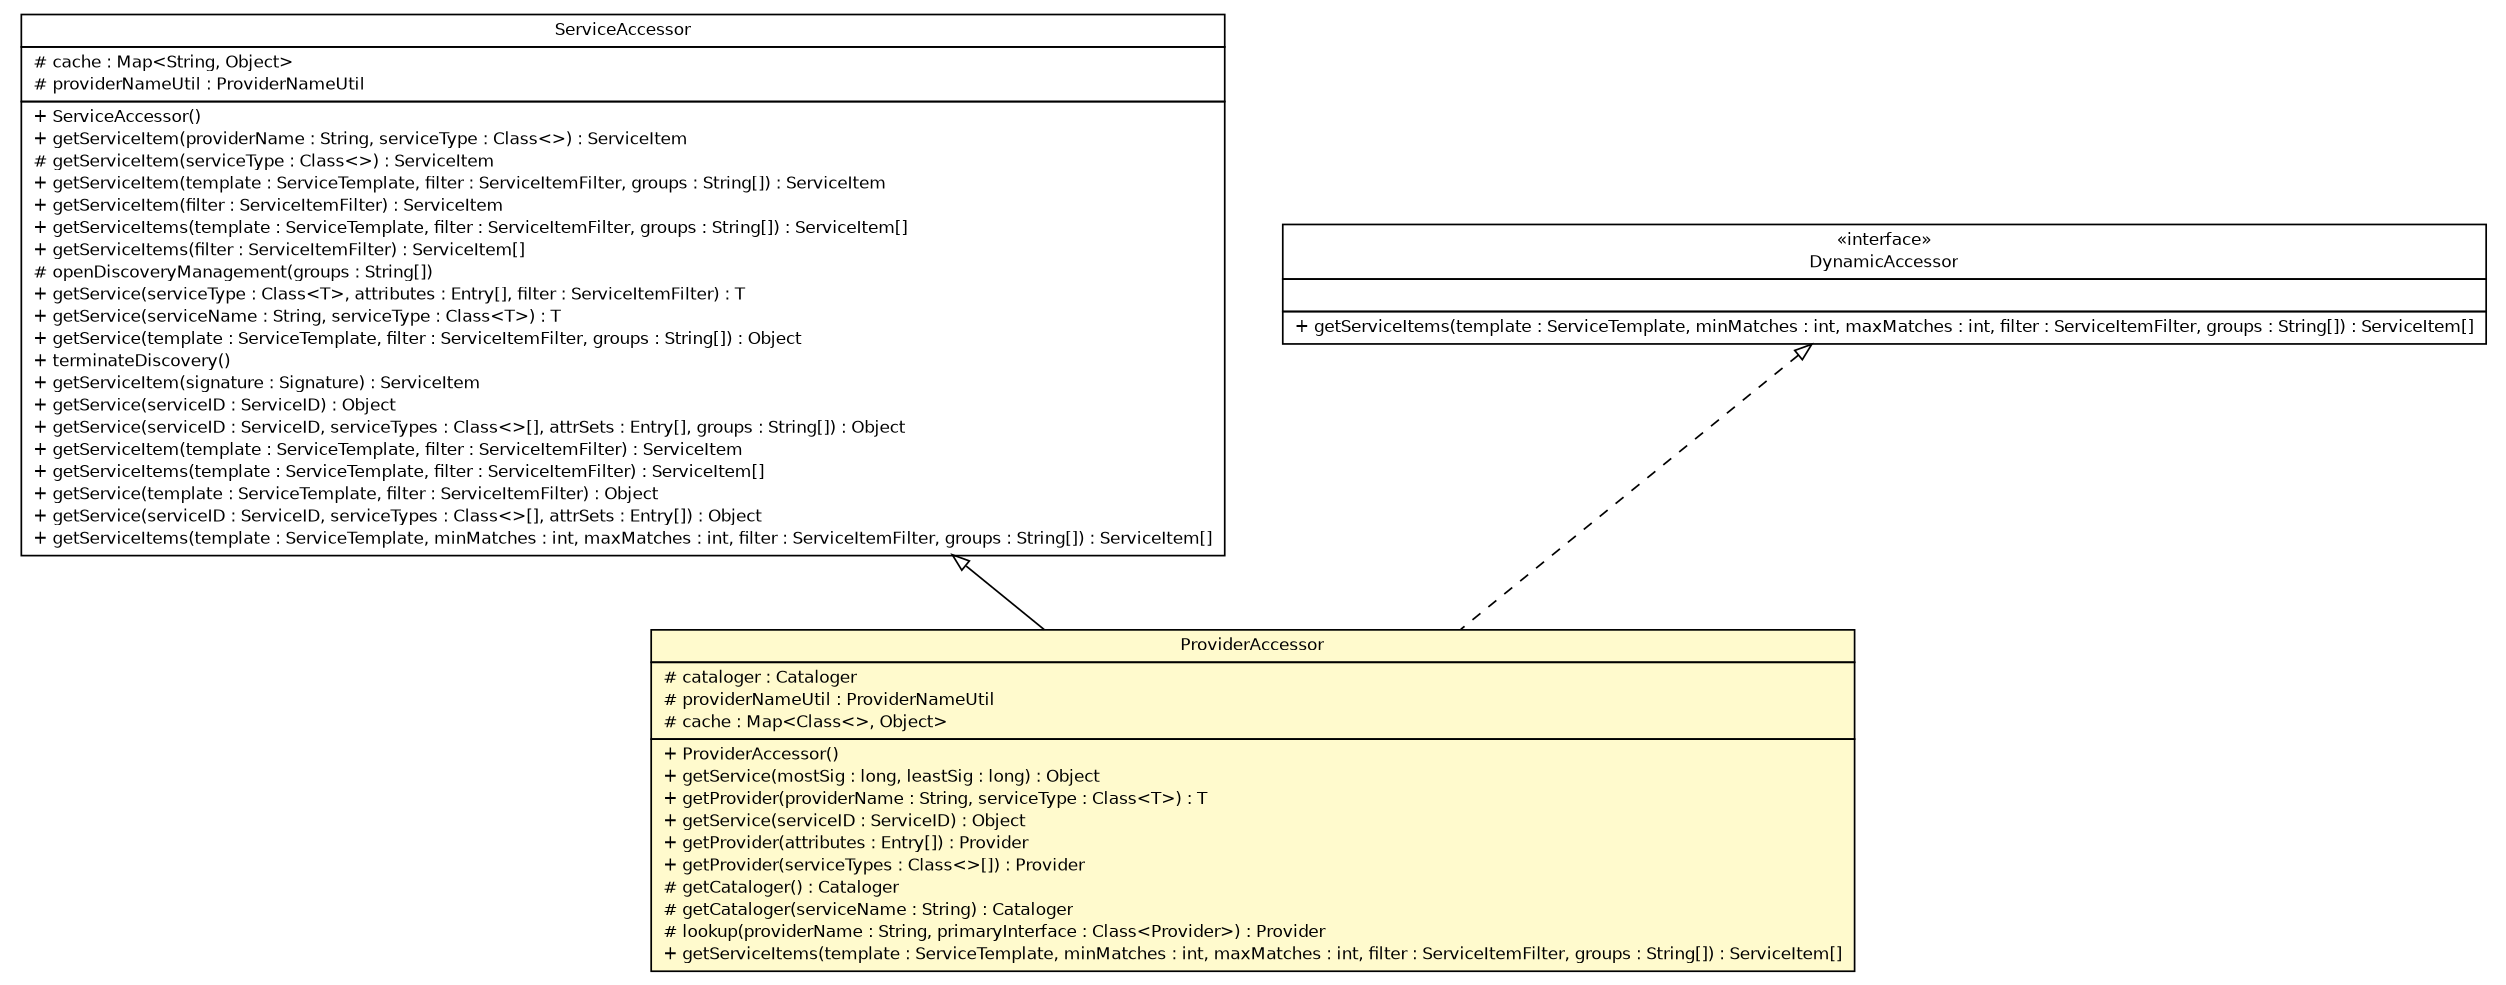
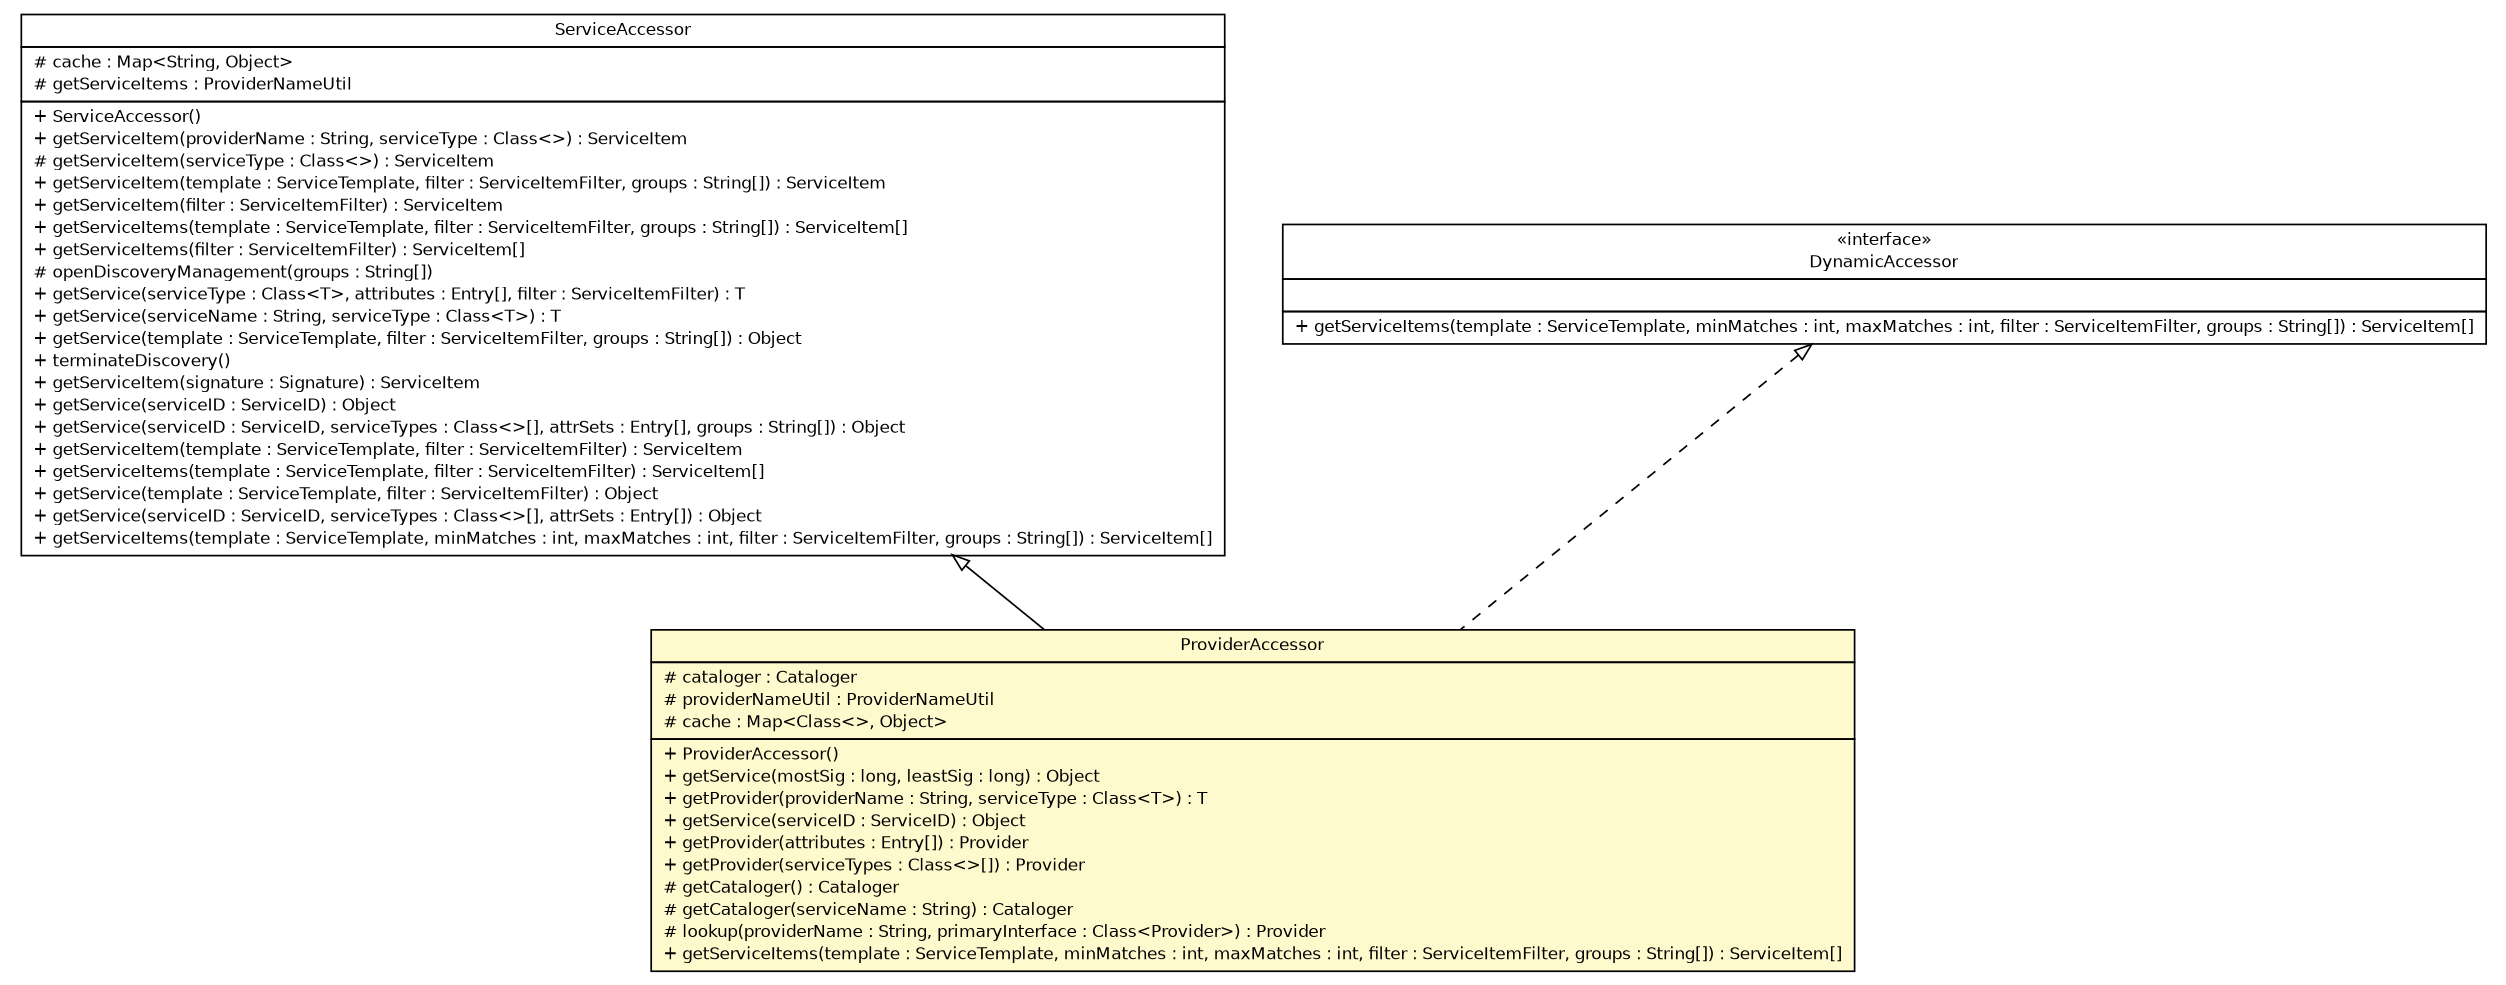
  digraph {
    nodesep=0.25
    ranksep=0.5
    node [fontcolor=black fontname=Helvetica fontsize=10.0 shape=plaintext]
    edge [arrowtail=empty dir=back fontname=Helvetica fontsize=10 headport=p labelfontname=Helvetica labelfontsize=10 tailport=p]
    n1 [label=<<table title="sorcer.util.ProviderAccessor" border="0" cellborder="1" cellspacing="0" cellpadding="2" port="p" bgcolor="lemonChiffon" href="./ProviderAccessor.html"> 		<tr><td><table border="0" cellspacing="0" cellpadding="1"> <tr><td align="center" balign="center"> ProviderAccessor </td></tr> 		</table></td></tr> 		<tr><td><table border="0" cellspacing="0" cellpadding="1"> <tr><td align="left" balign="left"> # cataloger : Cataloger </td></tr> <tr><td align="left" balign="left"> # providerNameUtil : ProviderNameUtil </td></tr> <tr><td align="left" balign="left"> # cache : Map&lt;Class&lt;&gt;, Object&gt; </td></tr> 		</table></td></tr> 		<tr><td><table border="0" cellspacing="0" cellpadding="1"> <tr><td align="left" balign="left"> + ProviderAccessor() </td></tr> <tr><td align="left" balign="left"> + getService(mostSig : long, leastSig : long) : Object </td></tr> <tr><td align="left" balign="left"> + getProvider(providerName : String, serviceType : Class&lt;T&gt;) : T </td></tr> <tr><td align="left" balign="left"> + getService(serviceID : ServiceID) : Object </td></tr> <tr><td align="left" balign="left"> + getProvider(attributes : Entry[]) : Provider </td></tr> <tr><td align="left" balign="left"> + getProvider(serviceTypes : Class&lt;&gt;[]) : Provider </td></tr> <tr><td align="left" balign="left"> # getCataloger() : Cataloger </td></tr> <tr><td align="left" balign="left"> # getCataloger(serviceName : String) : Cataloger </td></tr> <tr><td align="left" balign="left"> # lookup(providerName : String, primaryInterface : Class&lt;Provider&gt;) : Provider </td></tr> <tr><td align="left" balign="left"> + getServiceItems(template : ServiceTemplate, minMatches : int, maxMatches : int, filter : ServiceItemFilter, groups : String[]) : ServiceItem[] </td></tr> 		</table></td></tr> 		</table>>]
-   n2 [label=<<table title="sorcer.util.ServiceAccessor" border="0" cellborder="1" cellspacing="0" cellpadding="2" port="p" href="./ServiceAccessor.html"> 		<tr><td><table border="0" cellspacing="0" cellpadding="1"> <tr><td align="center" balign="center"> ServiceAccessor </td></tr> 		</table></td></tr> 		<tr><td><table border="0" cellspacing="0" cellpadding="1"> <tr><td align="left" balign="left"> # cache : Map&lt;String, Object&gt; </td></tr> <tr><td align="left" balign="left"> # providerNameUtil : ProviderNameUtil </td></tr> 		</table></td></tr> 		<tr><td><table border="0" cellspacing="0" cellpadding="1"> <tr><td align="left" balign="left"> + ServiceAccessor() </td></tr> <tr><td align="left" balign="left"> + getServiceItem(providerName : String, serviceType : Class&lt;&gt;) : ServiceItem </td></tr> <tr><td align="left" balign="left"> # getServiceItem(serviceType : Class&lt;&gt;) : ServiceItem </td></tr> <tr><td align="left" balign="left"> + getServiceItem(template : ServiceTemplate, filter : ServiceItemFilter, groups : String[]) : ServiceItem </td></tr> <tr><td align="left" balign="left"> + getServiceItem(filter : ServiceItemFilter) : ServiceItem </td></tr> <tr><td align="left" balign="left"> + getServiceItems(template : ServiceTemplate, filter : ServiceItemFilter, groups : String[]) : ServiceItem[] </td></tr> <tr><td align="left" balign="left"> + getServiceItems(filter : ServiceItemFilter) : ServiceItem[] </td></tr> <tr><td align="left" balign="left"> # openDiscoveryManagement(groups : String[]) </td></tr> <tr><td align="left" balign="left"> + getService(serviceType : Class&lt;T&gt;, attributes : Entry[], filter : ServiceItemFilter) : T </td></tr> <tr><td align="left" balign="left"> + getService(serviceName : String, serviceType : Class&lt;T&gt;) : T </td></tr> <tr><td align="left" balign="left"> + getService(template : ServiceTemplate, filter : ServiceItemFilter, groups : String[]) : Object </td></tr> <tr><td align="left" balign="left"> + terminateDiscovery() </td></tr> <tr><td align="left" balign="left"> + getServiceItem(signature : Signature) : ServiceItem </td></tr> <tr><td align="left" balign="left"> + getService(serviceID : ServiceID) : Object </td></tr> <tr><td align="left" balign="left"> + getService(serviceID : ServiceID, serviceTypes : Class&lt;&gt;[], attrSets : Entry[], groups : String[]) : Object </td></tr> <tr><td align="left" balign="left"> + getServiceItem(template : ServiceTemplate, filter : ServiceItemFilter) : ServiceItem </td></tr> <tr><td align="left" balign="left"> + getServiceItems(template : ServiceTemplate, filter : ServiceItemFilter) : ServiceItem[] </td></tr> <tr><td align="left" balign="left"> + getService(template : ServiceTemplate, filter : ServiceItemFilter) : Object </td></tr> <tr><td align="left" balign="left"> + getService(serviceID : ServiceID, serviceTypes : Class&lt;&gt;[], attrSets : Entry[]) : Object </td></tr> <tr><td align="left" balign="left"> + getServiceItems(template : ServiceTemplate, minMatches : int, maxMatches : int, filter : ServiceItemFilter, groups : String[]) : ServiceItem[] </td></tr> 		</table></td></tr> 		</table>>]
+   n2 [label=<<table title="sorcer.util.ServiceAccessor" border="0" cellborder="1" cellspacing="0" cellpadding="2" port="p" href="./ServiceAccessor.html"> 		<tr><td><table border="0" cellspacing="0" cellpadding="1"> <tr><td align="center" balign="center"> ServiceAccessor </td></tr> 		</table></td></tr> 		<tr><td><table border="0" cellspacing="0" cellpadding="1"> <tr><td align="left" balign="left"> # cache : Map&lt;String, Object&gt; </td></tr> <tr><td align="left" balign="left"> # getServiceItems : ProviderNameUtil </td></tr> 		</table></td></tr> 		<tr><td><table border="0" cellspacing="0" cellpadding="1"> <tr><td align="left" balign="left"> + ServiceAccessor() </td></tr> <tr><td align="left" balign="left"> + getServiceItem(providerName : String, serviceType : Class&lt;&gt;) : ServiceItem </td></tr> <tr><td align="left" balign="left"> # getServiceItem(serviceType : Class&lt;&gt;) : ServiceItem </td></tr> <tr><td align="left" balign="left"> + getServiceItem(template : ServiceTemplate, filter : ServiceItemFilter, groups : String[]) : ServiceItem </td></tr> <tr><td align="left" balign="left"> + getServiceItem(filter : ServiceItemFilter) : ServiceItem </td></tr> <tr><td align="left" balign="left"> + getServiceItems(template : ServiceTemplate, filter : ServiceItemFilter, groups : String[]) : ServiceItem[] </td></tr> <tr><td align="left" balign="left"> + getServiceItems(filter : ServiceItemFilter) : ServiceItem[] </td></tr> <tr><td align="left" balign="left"> # openDiscoveryManagement(groups : String[]) </td></tr> <tr><td align="left" balign="left"> + getService(serviceType : Class&lt;T&gt;, attributes : Entry[], filter : ServiceItemFilter) : T </td></tr> <tr><td align="left" balign="left"> + getService(serviceName : String, serviceType : Class&lt;T&gt;) : T </td></tr> <tr><td align="left" balign="left"> + getService(template : ServiceTemplate, filter : ServiceItemFilter, groups : String[]) : Object </td></tr> <tr><td align="left" balign="left"> + terminateDiscovery() </td></tr> <tr><td align="left" balign="left"> + getServiceItem(signature : Signature) : ServiceItem </td></tr> <tr><td align="left" balign="left"> + getService(serviceID : ServiceID) : Object </td></tr> <tr><td align="left" balign="left"> + getService(serviceID : ServiceID, serviceTypes : Class&lt;&gt;[], attrSets : Entry[], groups : String[]) : Object </td></tr> <tr><td align="left" balign="left"> + getServiceItem(template : ServiceTemplate, filter : ServiceItemFilter) : ServiceItem </td></tr> <tr><td align="left" balign="left"> + getServiceItems(template : ServiceTemplate, filter : ServiceItemFilter) : ServiceItem[] </td></tr> <tr><td align="left" balign="left"> + getService(template : ServiceTemplate, filter : ServiceItemFilter) : Object </td></tr> <tr><td align="left" balign="left"> + getService(serviceID : ServiceID, serviceTypes : Class&lt;&gt;[], attrSets : Entry[]) : Object </td></tr> <tr><td align="left" balign="left"> + getServiceItems(template : ServiceTemplate, minMatches : int, maxMatches : int, filter : ServiceItemFilter, groups : String[]) : ServiceItem[] </td></tr> 		</table></td></tr> 		</table>>]
    n3 [label=<<table title="sorcer.service.DynamicAccessor" border="0" cellborder="1" cellspacing="0" cellpadding="2" port="p" href="../service/DynamicAccessor.html"> 		<tr><td><table border="0" cellspacing="0" cellpadding="1"> <tr><td align="center" balign="center"> &#171;interface&#187; </td></tr> <tr><td align="center" balign="center"> DynamicAccessor </td></tr> 		</table></td></tr> 		<tr><td><table border="0" cellspacing="0" cellpadding="1"> <tr><td align="left" balign="left">  </td></tr> 		</table></td></tr> 		<tr><td><table border="0" cellspacing="0" cellpadding="1"> <tr><td align="left" balign="left"> + getServiceItems(template : ServiceTemplate, minMatches : int, maxMatches : int, filter : ServiceItemFilter, groups : String[]) : ServiceItem[] </td></tr> 		</table></td></tr> 		</table>>]
    n2 -> n1
    n3 -> n1 [style=dashed]
  }
